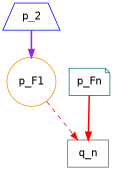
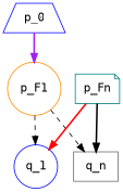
  digraph {
    fontname="DejaVu Sans Mono"
    node [color=blue fontname="DejaVu Sans Mono" shape=circle]
    edge [color=black fontname="DejaVu Sans Mono" style=bold]
-   p_0 [shape=trapezium label=p_2]
+   p_0 [shape=trapezium]
    p_F1 [color=darkorange]
+   q_1
    q_n [color=gray40 shape=box]
    p_Fn [color=teal shape=note]
    p_0 -> p_F1 [color=purple]
-   p_F1 -> q_n [color=red style=dashed]
-   p_Fn -> q_n [color=red]
+   p_F1 -> q_1 [style=dashed]
+   p_F1 -> q_n [style=dashed]
+   p_Fn -> q_1 [color=red]
+   p_Fn -> q_n
  }
